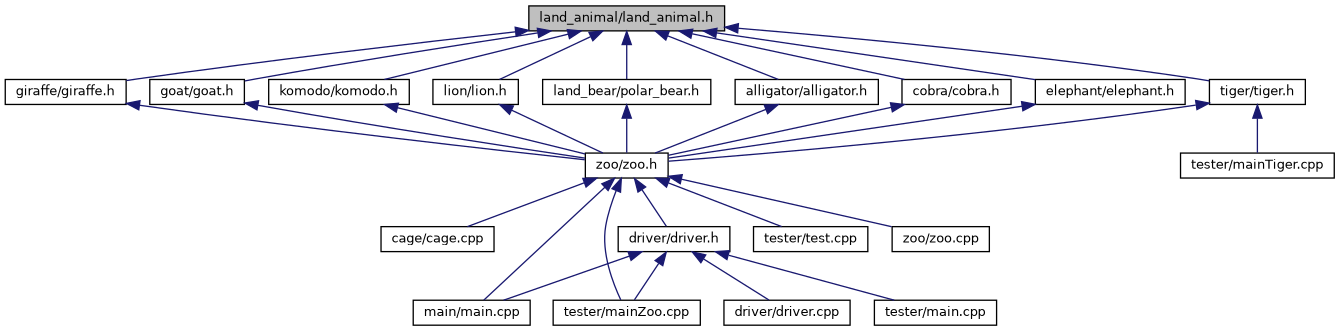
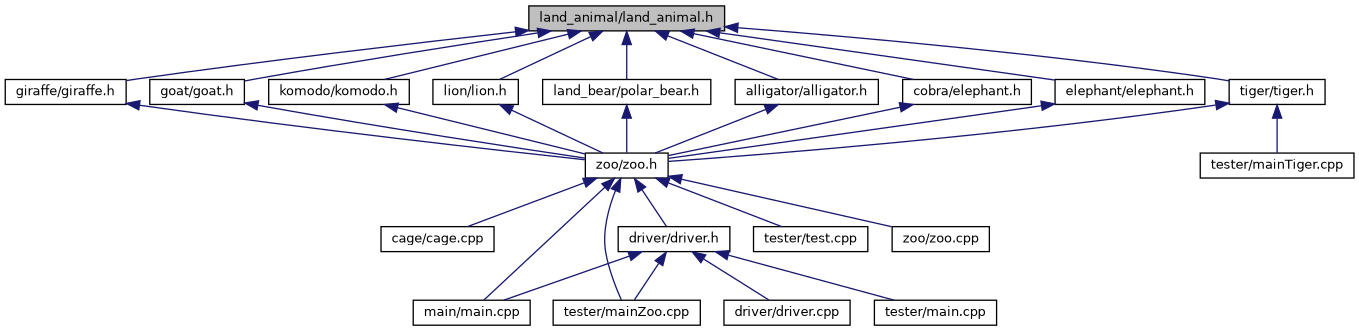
  digraph {
    node [color=black fillcolor=white fontname=Helvetica fontsize=10 shape=record style=filled]
    edge [color=midnightblue dir=back fontname=Helvetica fontsize=10 labelfontname=Helvetica labelfontsize=10 style=solid]
    n1 [fillcolor=grey75 fontcolor=black height=0.2 label="land_animal/land_animal.h" width=0.4]
    n2 [height=0.2 label="alligator/alligator.h" width=0.4]
-   n3 [height=0.2 label="cobra/cobra.h" width=0.4]
+   n3 [height=0.2 label="cobra/elephant.h" width=0.4]
    n4 [height=0.2 label="elephant/elephant.h" width=0.4]
    n5 [height=0.2 label="giraffe/giraffe.h" width=0.4]
    n6 [height=0.2 label="goat/goat.h" width=0.4]
    n7 [height=0.2 label="komodo/komodo.h" width=0.4]
    n8 [height=0.2 label="lion/lion.h" width=0.4]
    n9 [height=0.2 label="land_bear/polar_bear.h" width=0.4]
    n10 [height=0.2 label="tiger/tiger.h" width=0.4]
    n11 [height=0.2 label="zoo/zoo.h" width=0.4]
    n12 [height=0.2 label="tester/mainTiger.cpp" width=0.4]
    n13 [height=0.2 label="cage/cage.cpp" width=0.4]
    n14 [height=0.2 label="driver/driver.h" width=0.4]
    n15 [height=0.2 label="main/main.cpp" width=0.4]
    n16 [height=0.2 label="tester/mainZoo.cpp" width=0.4]
    n17 [height=0.2 label="tester/test.cpp" width=0.4]
    n18 [height=0.2 label="zoo/zoo.cpp" width=0.4]
    n19 [height=0.2 label="driver/driver.cpp" width=0.4]
    n20 [height=0.2 label="tester/main.cpp" width=0.4]
    n1 -> n2
    n1 -> n3
    n1 -> n4
    n1 -> n5
    n1 -> n6
    n1 -> n7
    n1 -> n8
    n1 -> n9
    n1 -> n10
    n2 -> n11
    n3 -> n11
    n4 -> n11
    n5 -> n11
    n6 -> n11
    n7 -> n11
    n8 -> n11
    n9 -> n11
    n10 -> n11
    n10 -> n12
    n11 -> n13
    n11 -> n14
    n11 -> n15
    n11 -> n16
    n11 -> n17
    n11 -> n18
    n14 -> n15
    n14 -> n16
    n14 -> n19
    n14 -> n20
  }
